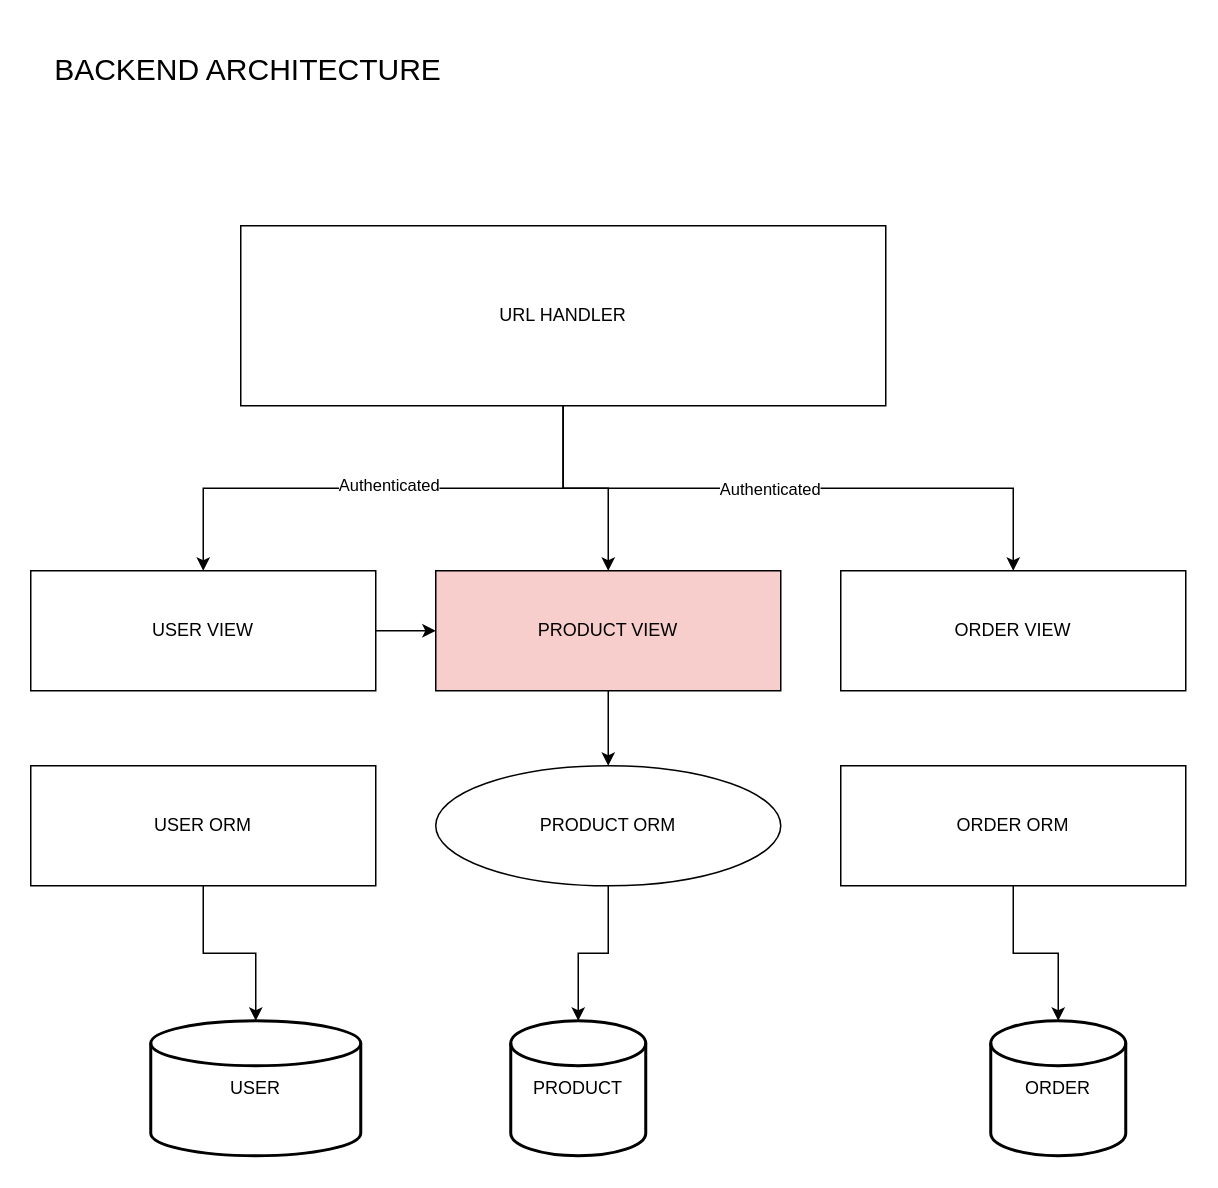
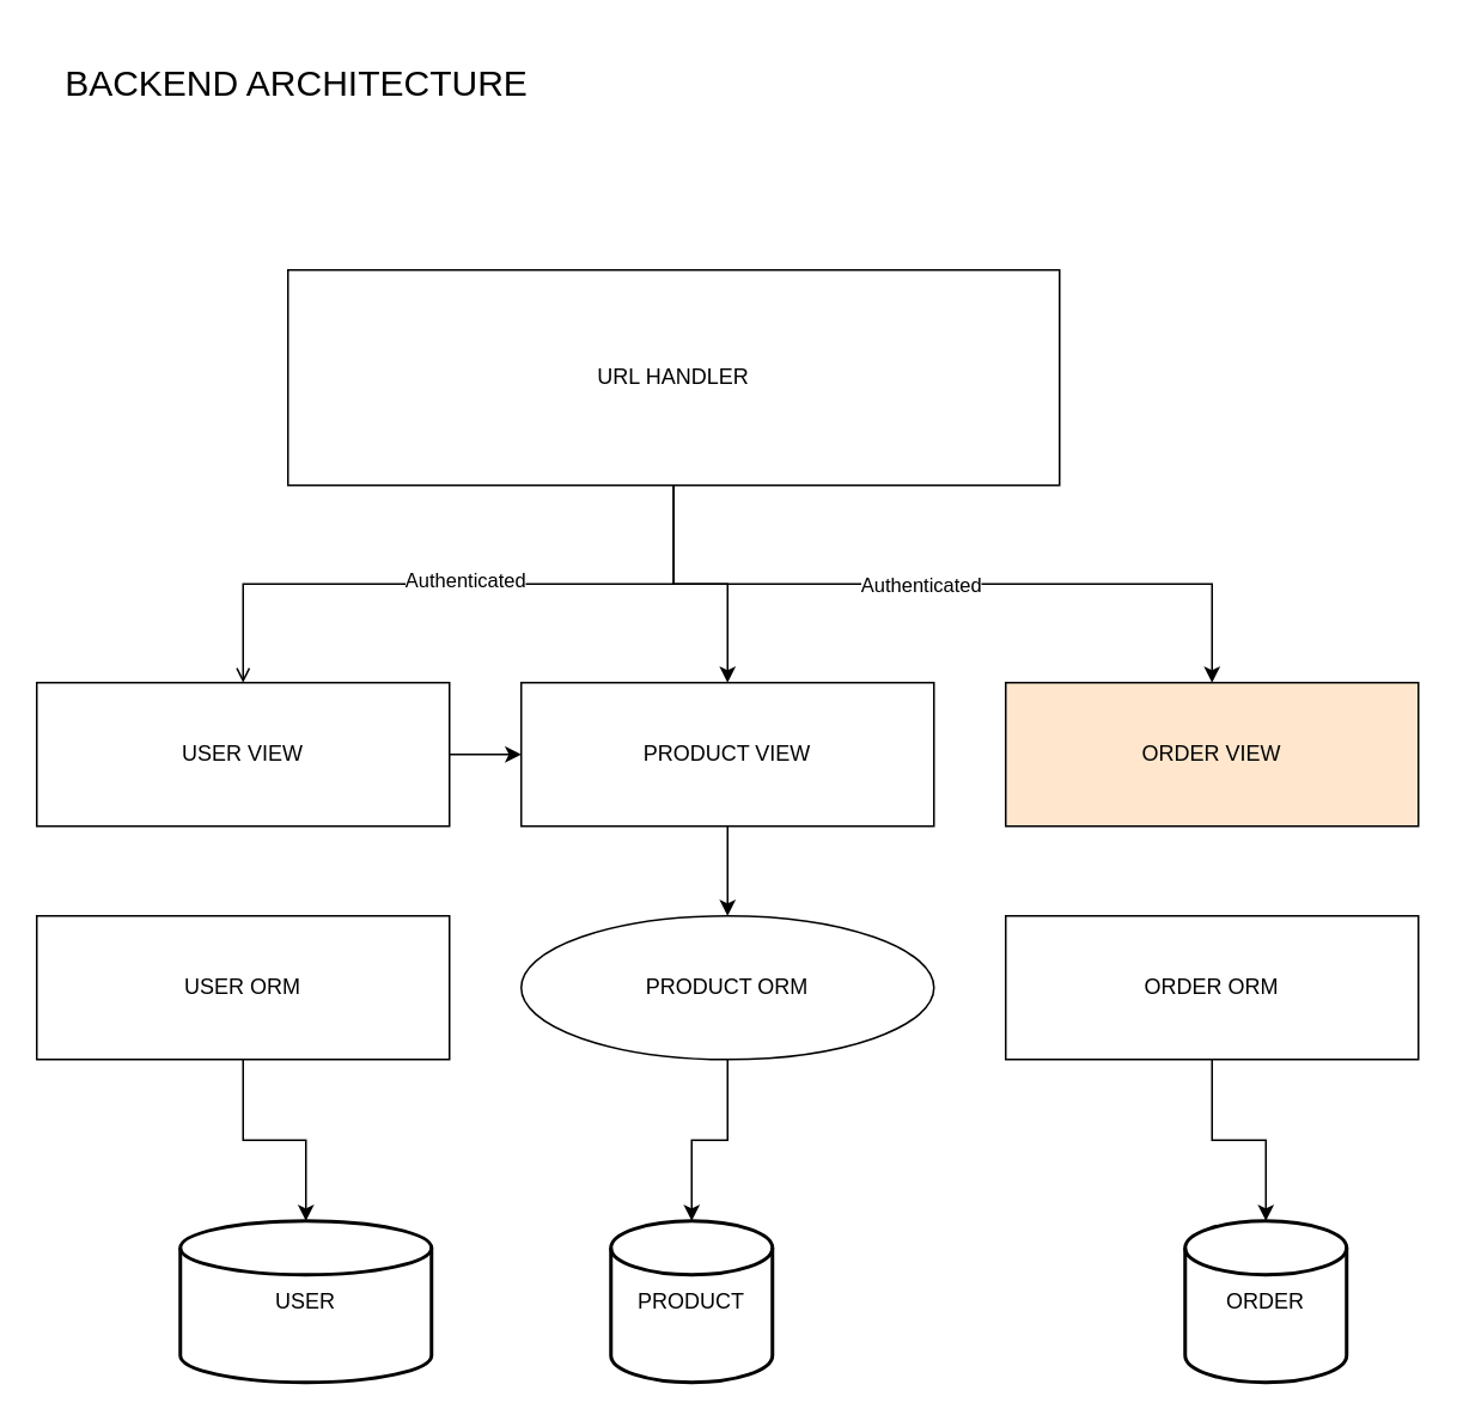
  <mxCell id="0" />
  <mxCell id="1" parent="0" />
  <mxCell id="2" value="BACKEND ARCHITECTURE" style="text;html=1;align=center;verticalAlign=middle;whiteSpace=wrap;rounded=0;fontSize=20;" vertex="1" parent="1"><mxGeometry x="20" y="20" width="290" height="50" as="geometry" /></mxCell>
- <mxCell id="3" style="edgeStyle=orthogonalEdgeStyle;rounded=0;orthogonalLoop=1;jettySize=auto;html=1;entryX=0.5;entryY=0;entryDx=0;entryDy=0;" edge="1" parent="1" source="8" target="10"><mxGeometry relative="1" as="geometry" /></mxCell>
+ <mxCell id="3" style="edgeStyle=orthogonalEdgeStyle;rounded=0;orthogonalLoop=1;jettySize=auto;html=1;entryX=0.5;entryY=0;entryDx=0;entryDy=0;endArrow=open;" edge="1" parent="1" source="8" target="10"><mxGeometry relative="1" as="geometry" /></mxCell>
  <mxCell id="4" value="Authenticated" style="edgeLabel;html=1;align=center;verticalAlign=middle;resizable=0;points=[];" vertex="1" connectable="0" parent="3"><mxGeometry x="-0.017" y="-3" relative="1" as="geometry"><mxPoint as="offset" /></mxGeometry></mxCell>
  <mxCell id="5" style="edgeStyle=orthogonalEdgeStyle;rounded=0;orthogonalLoop=1;jettySize=auto;html=1;entryX=0.5;entryY=0;entryDx=0;entryDy=0;" edge="1" parent="1" source="8" target="12"><mxGeometry relative="1" as="geometry" /></mxCell>
  <mxCell id="6" style="edgeStyle=orthogonalEdgeStyle;rounded=0;orthogonalLoop=1;jettySize=auto;html=1;entryX=0.5;entryY=0;entryDx=0;entryDy=0;" edge="1" parent="1" source="8" target="13"><mxGeometry relative="1" as="geometry" /></mxCell>
  <mxCell id="7" value="&lt;div&gt;Authenticated&lt;/div&gt;" style="edgeLabel;html=1;align=center;verticalAlign=middle;resizable=0;points=[];" vertex="1" connectable="0" parent="6"><mxGeometry x="-0.061" relative="1" as="geometry"><mxPoint as="offset" /></mxGeometry></mxCell>
  <mxCell id="8" value="URL HANDLER" style="rounded=0;whiteSpace=wrap;html=1;" vertex="1" parent="1"><mxGeometry x="160" y="150" width="430" height="120" as="geometry" /></mxCell>
  <mxCell id="9" style="edgeStyle=orthogonalEdgeStyle;rounded=0;orthogonalLoop=1;jettySize=auto;html=1;" edge="1" parent="1" source="10" target="12"><mxGeometry relative="1" as="geometry" /></mxCell>
  <mxCell id="10" value="USER VIEW" style="rounded=0;whiteSpace=wrap;html=1;" vertex="1" parent="1"><mxGeometry x="20" y="380" width="230" height="80" as="geometry" /></mxCell>
  <mxCell id="11" style="edgeStyle=orthogonalEdgeStyle;rounded=0;orthogonalLoop=1;jettySize=auto;html=1;" edge="1" parent="1" source="12" target="17"><mxGeometry relative="1" as="geometry" /></mxCell>
- <mxCell id="12" value="PRODUCT VIEW" style="rounded=0;whiteSpace=wrap;html=1;fillColor=#f8cecc;" vertex="1" parent="1"><mxGeometry x="290" y="380" width="230" height="80" as="geometry" /></mxCell>
- <mxCell id="13" value="ORDER VIEW" style="rounded=0;whiteSpace=wrap;html=1;" vertex="1" parent="1"><mxGeometry x="560" y="380" width="230" height="80" as="geometry" /></mxCell>
+ <mxCell id="12" value="PRODUCT VIEW" style="rounded=0;whiteSpace=wrap;html=1;" vertex="1" parent="1"><mxGeometry x="290" y="380" width="230" height="80" as="geometry" /></mxCell>
+ <mxCell id="13" value="ORDER VIEW" style="rounded=0;whiteSpace=wrap;html=1;fillColor=#ffe6cc;" vertex="1" parent="1"><mxGeometry x="560" y="380" width="230" height="80" as="geometry" /></mxCell>
  <mxCell id="14" value="USER ORM" style="rounded=0;whiteSpace=wrap;html=1;" vertex="1" parent="1"><mxGeometry x="20" y="510" width="230" height="80" as="geometry" /></mxCell>
  <mxCell id="15" value="USER" style="strokeWidth=2;html=1;shape=mxgraph.flowchart.database;whiteSpace=wrap;" vertex="1" parent="1"><mxGeometry x="100" y="680" width="140" height="90" as="geometry" /></mxCell>
  <mxCell id="16" style="edgeStyle=orthogonalEdgeStyle;rounded=0;orthogonalLoop=1;jettySize=auto;html=1;entryX=0.5;entryY=0;entryDx=0;entryDy=0;entryPerimeter=0;" edge="1" parent="1" source="14" target="15"><mxGeometry relative="1" as="geometry" /></mxCell>
  <mxCell id="17" value="PRODUCT ORM" style="ellipse;whiteSpace=wrap;html=1;" vertex="1" parent="1"><mxGeometry x="290" y="510" width="230" height="80" as="geometry" /></mxCell>
  <mxCell id="18" value="ORDER ORM" style="rounded=0;whiteSpace=wrap;html=1;" vertex="1" parent="1"><mxGeometry x="560" y="510" width="230" height="80" as="geometry" /></mxCell>
  <mxCell id="19" value="PRODUCT" style="strokeWidth=2;html=1;shape=mxgraph.flowchart.database;whiteSpace=wrap;" vertex="1" parent="1"><mxGeometry x="340" y="680" width="90" height="90" as="geometry" /></mxCell>
  <mxCell id="20" value="ORDER" style="strokeWidth=2;html=1;shape=mxgraph.flowchart.database;whiteSpace=wrap;" vertex="1" parent="1"><mxGeometry x="660" y="680" width="90" height="90" as="geometry" /></mxCell>
  <mxCell id="21" style="edgeStyle=orthogonalEdgeStyle;rounded=0;orthogonalLoop=1;jettySize=auto;html=1;entryX=0.5;entryY=0;entryDx=0;entryDy=0;entryPerimeter=0;" edge="1" parent="1" source="17" target="19"><mxGeometry relative="1" as="geometry" /></mxCell>
  <mxCell id="22" style="edgeStyle=orthogonalEdgeStyle;rounded=0;orthogonalLoop=1;jettySize=auto;html=1;entryX=0.5;entryY=0;entryDx=0;entryDy=0;entryPerimeter=0;" edge="1" parent="1" source="18" target="20"><mxGeometry relative="1" as="geometry" /></mxCell>
